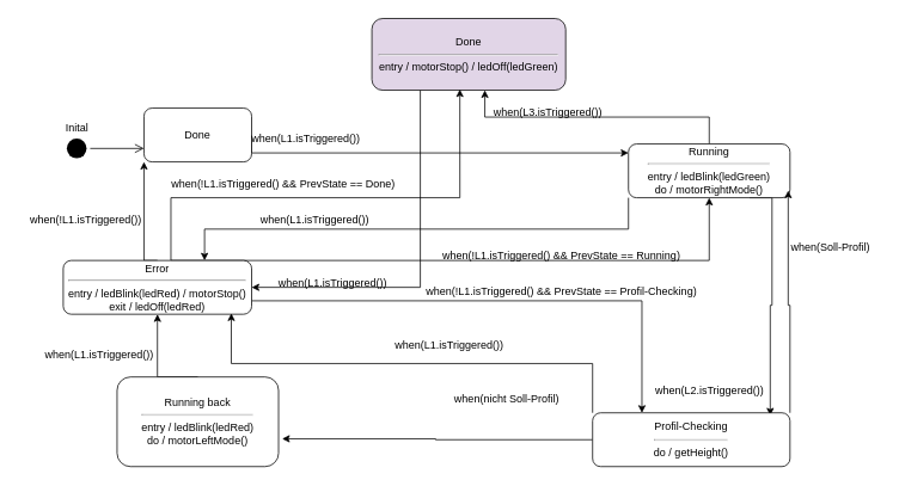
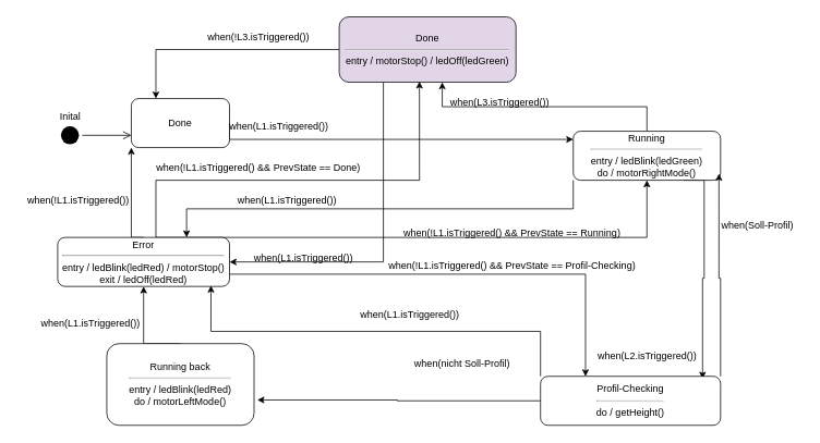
  <mxCell id="0" />
  <mxCell id="1" parent="0" />
  <mxCell id="2" style="edgeStyle=orthogonalEdgeStyle;rounded=0;orthogonalLoop=1;jettySize=auto;html=1;exitX=1;exitY=0.5;exitDx=0;exitDy=0;" edge="1" parent="1" source="3" target="7"><mxGeometry relative="1" as="geometry"><Array as="points"><mxPoint x="280" y="170" /></Array></mxGeometry></mxCell>
  <mxCell id="3" value="Done" style="rounded=1;whiteSpace=wrap;html=1;" vertex="1" parent="1"><mxGeometry x="160" y="120" width="120" height="60" as="geometry" /></mxCell>
  <mxCell id="4" style="edgeStyle=orthogonalEdgeStyle;rounded=0;orthogonalLoop=1;jettySize=auto;html=1;exitX=0.5;exitY=0;exitDx=0;exitDy=0;entryX=0.583;entryY=1;entryDx=0;entryDy=0;entryPerimeter=0;" edge="1" parent="1" source="7" target="18"><mxGeometry relative="1" as="geometry" /></mxCell>
  <mxCell id="5" style="edgeStyle=orthogonalEdgeStyle;rounded=0;orthogonalLoop=1;jettySize=auto;html=1;exitX=0.75;exitY=1;exitDx=0;exitDy=0;entryX=0.9;entryY=0.05;entryDx=0;entryDy=0;entryPerimeter=0;" edge="1" parent="1" source="7" target="10"><mxGeometry relative="1" as="geometry"><Array as="points"><mxPoint x="860" y="220" /><mxPoint x="860" y="340" /><mxPoint x="858" y="340" /></Array></mxGeometry></mxCell>
  <mxCell id="6" style="edgeStyle=orthogonalEdgeStyle;rounded=0;orthogonalLoop=1;jettySize=auto;html=1;exitX=0;exitY=1;exitDx=0;exitDy=0;entryX=0.75;entryY=0;entryDx=0;entryDy=0;" edge="1" parent="1" source="7" target="25"><mxGeometry relative="1" as="geometry" /></mxCell>
  <mxCell id="7" value="Running&lt;hr&gt;entry / ledBlink(ledGreen)&lt;br&gt;do / motorRightMode()" style="rounded=1;whiteSpace=wrap;html=1;" vertex="1" parent="1"><mxGeometry x="700" y="160" width="180" height="60" as="geometry" /></mxCell>
  <mxCell id="8" style="edgeStyle=orthogonalEdgeStyle;rounded=0;orthogonalLoop=1;jettySize=auto;html=1;exitX=1;exitY=0;exitDx=0;exitDy=0;entryX=0.989;entryY=0.867;entryDx=0;entryDy=0;entryPerimeter=0;" edge="1" parent="1" source="10" target="7"><mxGeometry relative="1" as="geometry" /></mxCell>
  <mxCell id="9" style="edgeStyle=orthogonalEdgeStyle;rounded=0;orthogonalLoop=1;jettySize=auto;html=1;exitX=0;exitY=0.5;exitDx=0;exitDy=0;entryX=1.022;entryY=0.69;entryDx=0;entryDy=0;entryPerimeter=0;" edge="1" parent="1" source="10" target="12"><mxGeometry relative="1" as="geometry" /></mxCell>
  <mxCell id="10" value="Profil-Checking&lt;hr&gt;do / getHeight()" style="rounded=1;whiteSpace=wrap;html=1;" vertex="1" parent="1"><mxGeometry x="660" y="460" width="220" height="60" as="geometry" /></mxCell>
  <mxCell id="11" style="edgeStyle=orthogonalEdgeStyle;rounded=0;orthogonalLoop=1;jettySize=auto;html=1;exitX=0.5;exitY=0;exitDx=0;exitDy=0;entryX=0.5;entryY=1;entryDx=0;entryDy=0;" edge="1" parent="1" source="12" target="25"><mxGeometry relative="1" as="geometry"><Array as="points"><mxPoint x="175" y="420" /></Array></mxGeometry></mxCell>
  <mxCell id="12" value="Running back&lt;hr&gt;entry / ledBlink(ledRed)&lt;br&gt;do / motorLeftMode()" style="rounded=1;whiteSpace=wrap;html=1;" vertex="1" parent="1"><mxGeometry x="130" y="420" width="180" height="100" as="geometry" /></mxCell>
  <mxCell id="13" value="when(Soll-Profil)" style="text;html=1;align=center;verticalAlign=middle;resizable=0;points=[];autosize=1;strokeColor=none;fillColor=none;" vertex="1" parent="1"><mxGeometry x="870" y="260" width="110" height="30" as="geometry" /></mxCell>
  <mxCell id="14" value="when(L1.isTriggered())" style="text;html=1;align=center;verticalAlign=middle;resizable=0;points=[];autosize=1;strokeColor=none;fillColor=none;" vertex="1" parent="1"><mxGeometry x="270" y="140" width="140" height="30" as="geometry" /></mxCell>
  <mxCell id="15" value="when(L2.isTriggered())" style="text;html=1;align=center;verticalAlign=middle;resizable=0;points=[];autosize=1;strokeColor=none;fillColor=none;" vertex="1" parent="1"><mxGeometry x="720" y="420" width="140" height="30" as="geometry" /></mxCell>
+ <mxCell id="16" style="edgeStyle=orthogonalEdgeStyle;rounded=0;orthogonalLoop=1;jettySize=auto;html=1;exitX=0;exitY=0.5;exitDx=0;exitDy=0;entryX=0.25;entryY=0;entryDx=0;entryDy=0;" edge="1" parent="1" source="18" target="3"><mxGeometry relative="1" as="geometry" /></mxCell>
  <mxCell id="17" style="edgeStyle=orthogonalEdgeStyle;rounded=0;orthogonalLoop=1;jettySize=auto;html=1;exitX=0.25;exitY=1;exitDx=0;exitDy=0;entryX=1;entryY=0.5;entryDx=0;entryDy=0;" edge="1" parent="1" source="18" target="25"><mxGeometry relative="1" as="geometry" /></mxCell>
  <mxCell id="18" value="Done&lt;hr&gt;entry / motorStop() / ledOff(ledGreen)" style="rounded=1;whiteSpace=wrap;html=1;fillColor=#e1d5e7;" vertex="1" parent="1"><mxGeometry x="414" width="216" height="80" as="geometry" y="20" /></mxCell>
  <mxCell id="19" value="when(L3.isTriggered())" style="text;html=1;align=center;verticalAlign=middle;resizable=0;points=[];autosize=1;strokeColor=none;fillColor=none;" vertex="1" parent="1"><mxGeometry x="540" y="110" width="140" height="30" as="geometry" /></mxCell>
+ <mxCell id="20" value="&lt;font style=&quot;font-size: 12px;&quot;&gt;when(!L3.isTriggered())&lt;br&gt;&lt;/font&gt;" style="text;html=1;align=center;verticalAlign=middle;resizable=0;points=[];autosize=1;strokeColor=none;fillColor=none;" vertex="1" parent="1"><mxGeometry x="240" y="30" width="150" height="30" as="geometry" /></mxCell>
  <mxCell id="21" style="edgeStyle=orthogonalEdgeStyle;rounded=0;orthogonalLoop=1;jettySize=auto;html=1;exitX=0.75;exitY=0;exitDx=0;exitDy=0;entryX=0.5;entryY=1;entryDx=0;entryDy=0;" edge="1" parent="1" source="25" target="7"><mxGeometry relative="1" as="geometry"><Array as="points"><mxPoint x="790" y="290" /></Array></mxGeometry></mxCell>
  <mxCell id="22" style="edgeStyle=orthogonalEdgeStyle;rounded=0;orthogonalLoop=1;jettySize=auto;html=1;exitX=0.75;exitY=0;exitDx=0;exitDy=0;entryX=0.454;entryY=0.988;entryDx=0;entryDy=0;entryPerimeter=0;" edge="1" parent="1" source="25" target="18"><mxGeometry relative="1" as="geometry"><Array as="points"><mxPoint x="190" y="290" /><mxPoint x="190" y="220" /><mxPoint x="512" y="220" /></Array></mxGeometry></mxCell>
  <mxCell id="23" style="edgeStyle=orthogonalEdgeStyle;rounded=0;orthogonalLoop=1;jettySize=auto;html=1;exitX=0.5;exitY=0;exitDx=0;exitDy=0;entryX=0;entryY=1;entryDx=0;entryDy=0;" edge="1" parent="1" source="25" target="3"><mxGeometry relative="1" as="geometry"><Array as="points"><mxPoint x="160" y="290" /></Array></mxGeometry></mxCell>
  <mxCell id="24" style="edgeStyle=orthogonalEdgeStyle;rounded=0;orthogonalLoop=1;jettySize=auto;html=1;exitX=1;exitY=0.75;exitDx=0;exitDy=0;entryX=0.25;entryY=0;entryDx=0;entryDy=0;" edge="1" parent="1" source="25" target="10"><mxGeometry relative="1" as="geometry" /></mxCell>
  <mxCell id="25" value="Error&lt;hr&gt;entry / ledBlink(ledRed) / motorStop()&lt;br&gt;exit / ledOff(ledRed)" style="rounded=1;whiteSpace=wrap;html=1;" vertex="1" parent="1"><mxGeometry x="70" y="290" width="210" height="60" as="geometry" /></mxCell>
  <mxCell id="26" value="when(L1.isTriggered())" style="text;html=1;align=center;verticalAlign=middle;resizable=0;points=[];autosize=1;strokeColor=none;fillColor=none;" vertex="1" parent="1"><mxGeometry x="40" y="380" width="140" height="30" as="geometry" /></mxCell>
  <mxCell id="27" value="when(L1.isTriggered())" style="text;html=1;align=center;verticalAlign=middle;resizable=0;points=[];autosize=1;strokeColor=none;fillColor=none;" vertex="1" parent="1"><mxGeometry x="280" y="230" width="140" height="30" as="geometry" /></mxCell>
  <mxCell id="28" value="" style="edgeStyle=orthogonalEdgeStyle;rounded=0;orthogonalLoop=1;jettySize=auto;html=1;exitX=0;exitY=0;exitDx=0;exitDy=0;entryX=0.892;entryY=0.983;entryDx=0;entryDy=0;entryPerimeter=0;" edge="1" parent="1" source="10" target="25"><mxGeometry relative="1" as="geometry"><mxPoint x="460" y="430" as="sourcePoint" /><mxPoint x="340" y="380" as="targetPoint" /></mxGeometry></mxCell>
  <mxCell id="29" value="when(L1.isTriggered())" style="text;html=1;align=center;verticalAlign=middle;resizable=0;points=[];autosize=1;strokeColor=none;fillColor=none;" vertex="1" parent="1"><mxGeometry x="430" y="370" width="140" height="30" as="geometry" /></mxCell>
  <mxCell id="30" value="when(L1.isTriggered())" style="text;html=1;align=center;verticalAlign=middle;resizable=0;points=[];autosize=1;strokeColor=none;fillColor=none;" vertex="1" parent="1"><mxGeometry x="300" y="300" width="140" height="30" as="geometry" /></mxCell>
  <mxCell id="31" value="" style="ellipse;html=1;shape=startState;fillColor=#000000;strokeColor=none;" vertex="1" parent="1"><mxGeometry x="70" y="150" width="30" height="30" as="geometry" /></mxCell>
  <mxCell id="32" value="" style="edgeStyle=orthogonalEdgeStyle;html=1;verticalAlign=bottom;endArrow=open;endSize=8;strokeColor=#000000;rounded=0;entryX=0;entryY=0.75;entryDx=0;entryDy=0;" edge="1" source="31" parent="1" target="3"><mxGeometry relative="1" as="geometry"><mxPoint x="85" y="230" as="targetPoint" /></mxGeometry></mxCell>
  <mxCell id="33" value="Inital" style="text;html=1;align=center;verticalAlign=middle;resizable=0;points=[];autosize=1;strokeColor=none;fillColor=none;" vertex="1" parent="1"><mxGeometry y="128" width="50" height="30" as="geometry" x="60" /></mxCell>
  <mxCell id="34" value="when(!L1.isTriggered())" style="text;html=1;align=center;verticalAlign=middle;resizable=0;points=[];autosize=1;strokeColor=none;fillColor=none;" vertex="1" parent="1"><mxGeometry x="20" y="230" width="150" height="30" as="geometry" /></mxCell>
  <mxCell id="35" value="when(!L1.isTriggered() &amp;amp;&amp;amp; PrevState == Done)" style="text;html=1;align=center;verticalAlign=middle;resizable=0;points=[];autosize=1;strokeColor=none;fillColor=none;" vertex="1" parent="1"><mxGeometry x="180" y="190" width="270" height="30" as="geometry" /></mxCell>
  <mxCell id="36" value="when(!L1.isTriggered() &amp;amp;&amp;amp; PrevState == Profil-Checking)" style="text;html=1;align=center;verticalAlign=middle;resizable=0;points=[];autosize=1;strokeColor=none;fillColor=none;" vertex="1" parent="1"><mxGeometry x="460" y="310" width="330" height="30" as="geometry" /></mxCell>
  <mxCell id="37" value="when(!L1.isTriggered() &amp;amp;&amp;amp; PrevState == Running)" style="text;html=1;align=center;verticalAlign=middle;resizable=0;points=[];autosize=1;strokeColor=none;fillColor=none;" vertex="1" parent="1"><mxGeometry x="480" y="270" width="290" height="30" as="geometry" /></mxCell>
  <mxCell id="38" value="when(nicht Soll-Profil)" style="text;html=1;align=center;verticalAlign=middle;resizable=0;points=[];autosize=1;strokeColor=none;fillColor=none;" vertex="1" parent="1"><mxGeometry x="494" y="430" width="140" height="30" as="geometry" /></mxCell>
